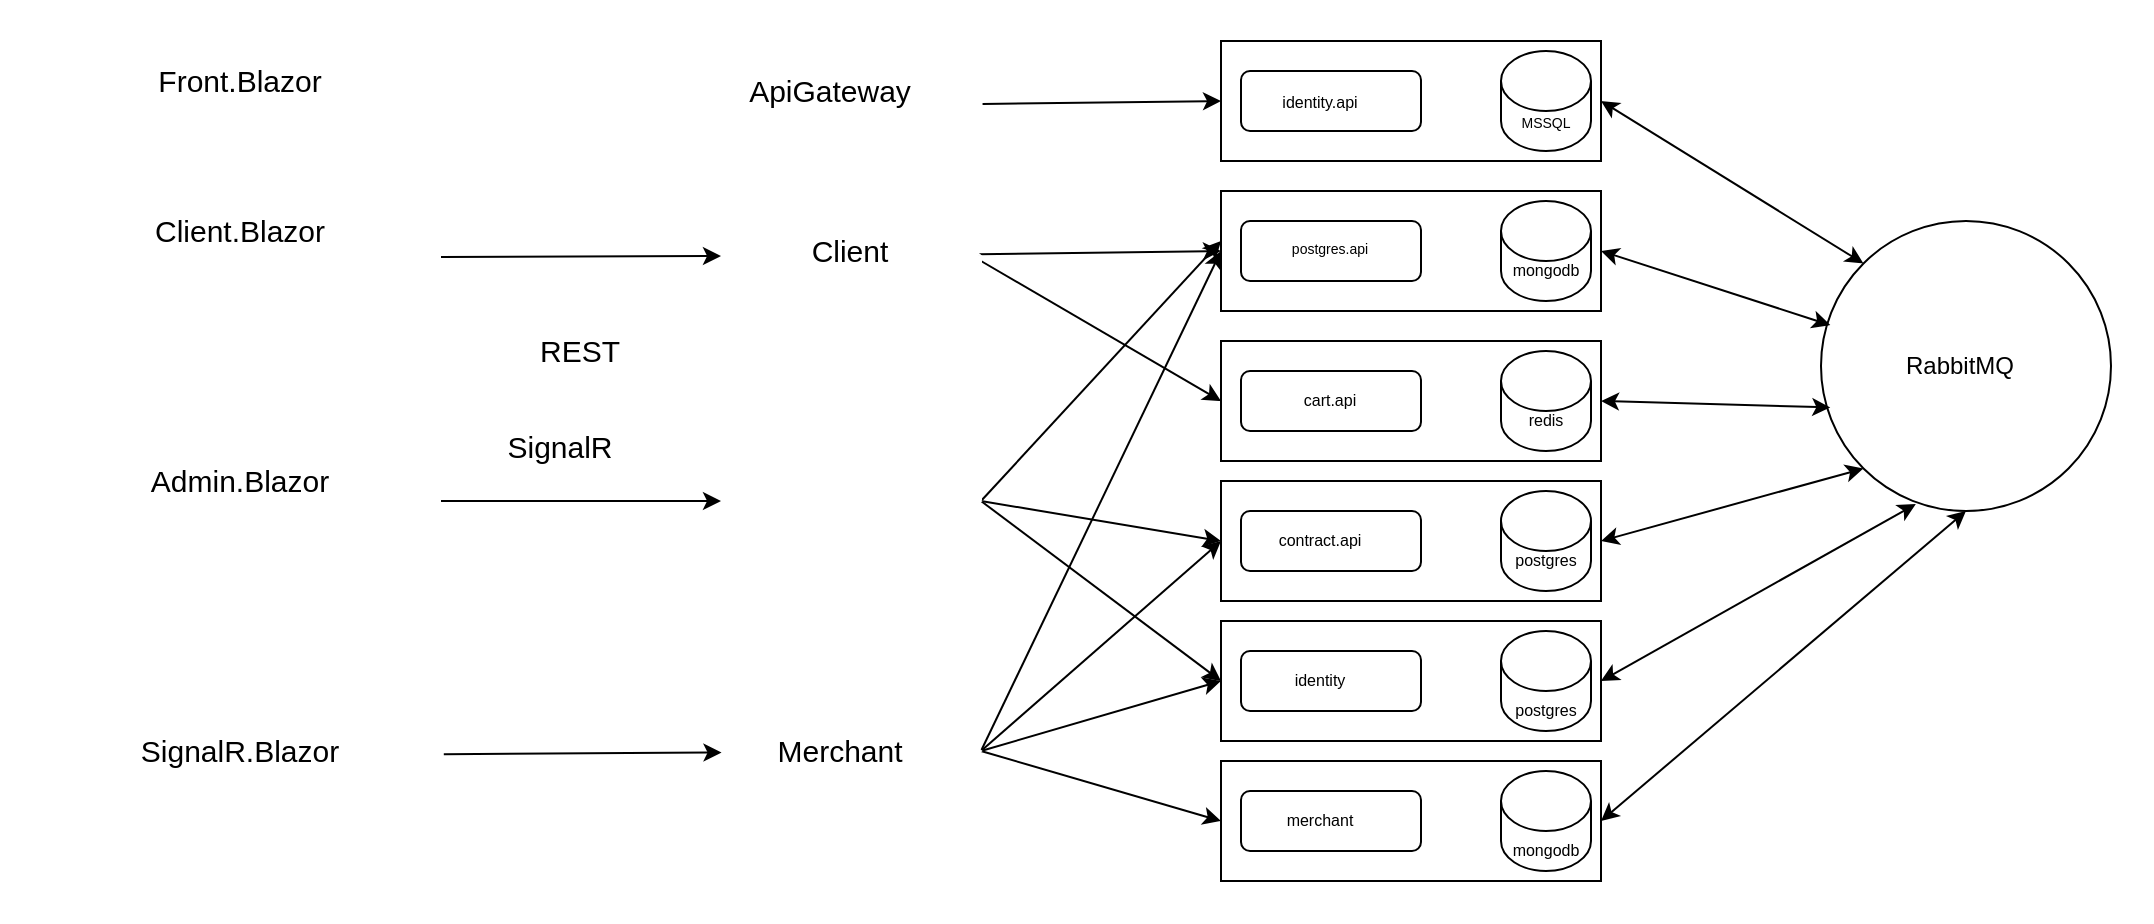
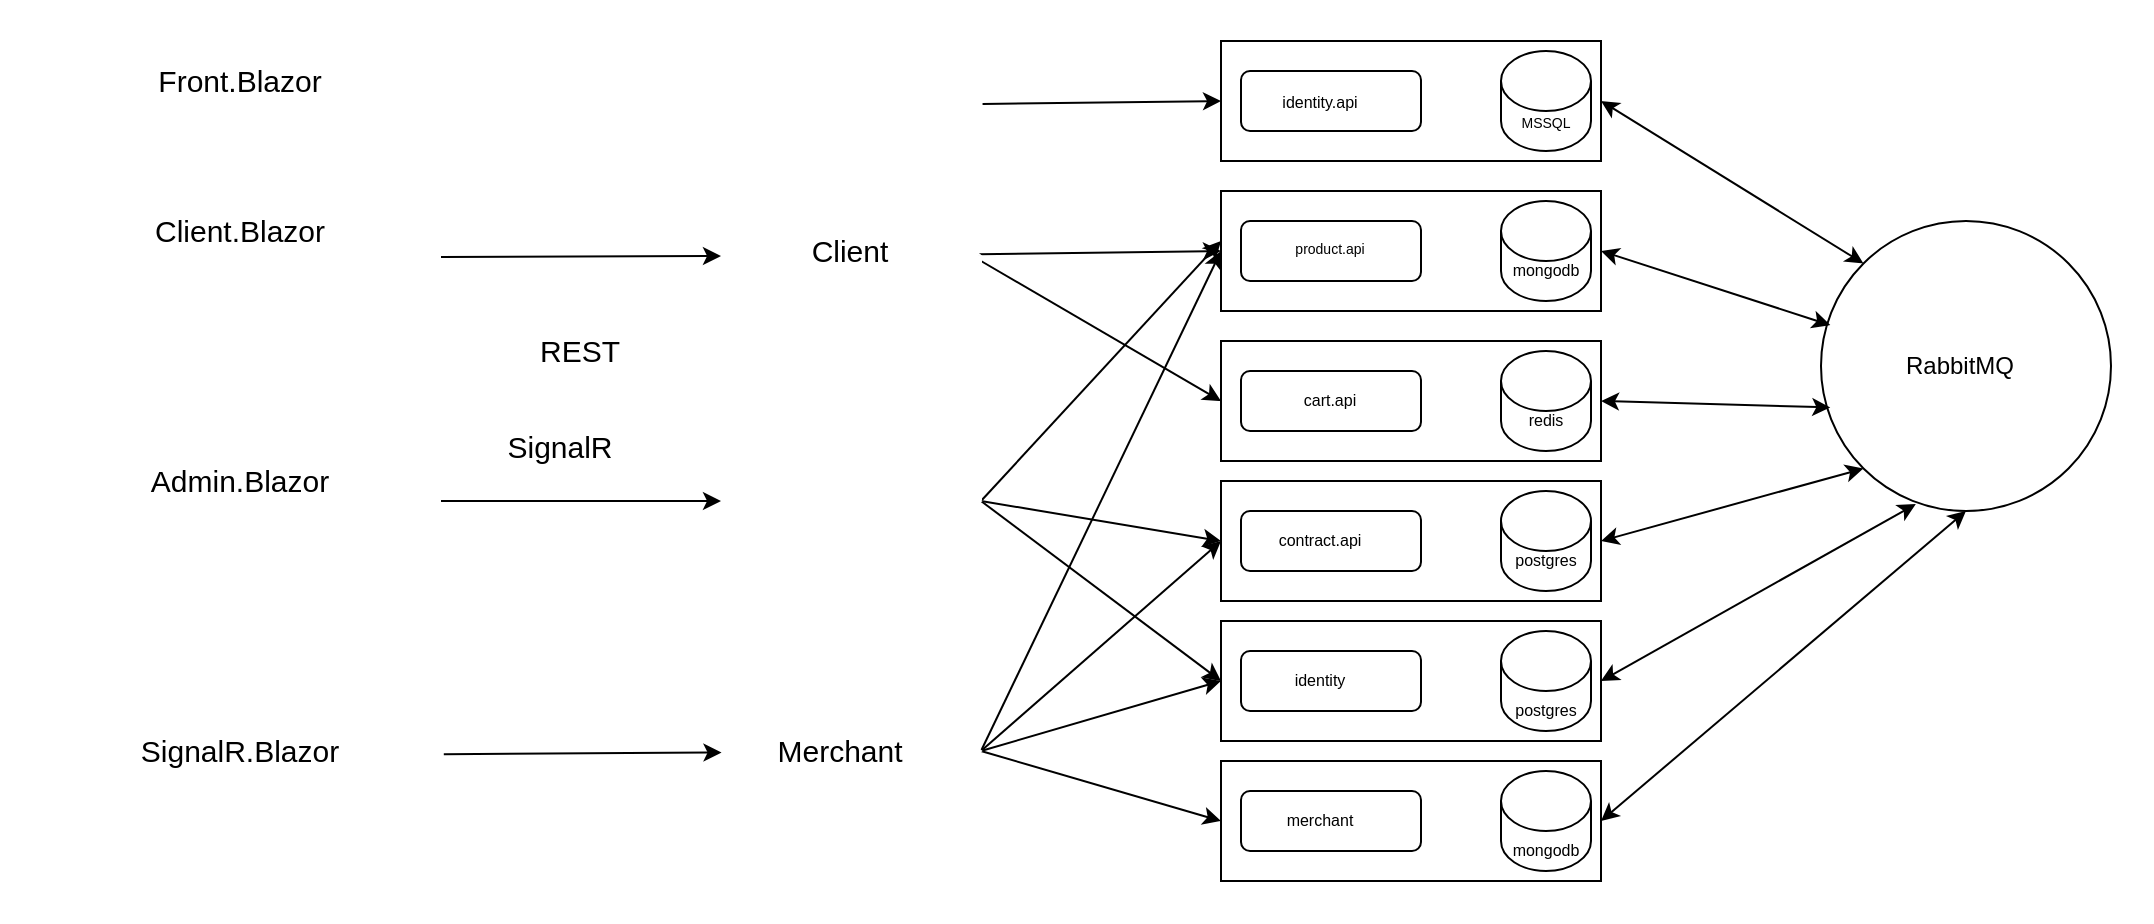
  <mxCell id="0" />
  <mxCell id="1" parent="0" />
  <mxCell id="2" value="" style="ellipse;whiteSpace=wrap;html=1;aspect=fixed;" vertex="1" parent="1"><mxGeometry x="910" y="110" width="145" height="145" as="geometry" /></mxCell>
  <mxCell id="3" value="RabbitMQ" style="text;html=1;strokeColor=none;fillColor=none;align=center;verticalAlign=middle;whiteSpace=wrap;rounded=0;" vertex="1" parent="1"><mxGeometry x="930" y="167.5" width="100" height="30" as="geometry" /></mxCell>
  <mxCell id="4" value="" style="rounded=0;whiteSpace=wrap;html=1;" vertex="1" parent="1"><mxGeometry x="610" y="20" width="190" height="60" as="geometry" /></mxCell>
  <mxCell id="5" value="" style="endArrow=classic;startArrow=classic;html=1;entryX=1;entryY=0.5;entryDx=0;entryDy=0;exitX=0;exitY=0;exitDx=0;exitDy=0;" edge="1" parent="1" source="2" target="4"><mxGeometry width="50" height="50" relative="1" as="geometry"><mxPoint x="740" y="190" as="sourcePoint" /><mxPoint x="790" y="140" as="targetPoint" /></mxGeometry></mxCell>
  <mxCell id="6" value="" style="rounded=1;whiteSpace=wrap;html=1;" vertex="1" parent="1"><mxGeometry x="620" y="35" width="90" height="30" as="geometry" /></mxCell>
  <mxCell id="7" value="" style="shape=cylinder3;whiteSpace=wrap;html=1;boundedLbl=1;backgroundOutline=1;size=15;" vertex="1" parent="1"><mxGeometry x="750" y="25" width="45" height="50" as="geometry" /></mxCell>
  <mxCell id="8" value="" style="rounded=0;whiteSpace=wrap;html=1;" vertex="1" parent="1"><mxGeometry x="610" y="95" width="190" height="60" as="geometry" /></mxCell>
  <mxCell id="9" value="" style="rounded=1;whiteSpace=wrap;html=1;" vertex="1" parent="1"><mxGeometry x="620" y="110" width="90" height="30" as="geometry" /></mxCell>
  <mxCell id="10" value="" style="shape=cylinder3;whiteSpace=wrap;html=1;boundedLbl=1;backgroundOutline=1;size=15;" vertex="1" parent="1"><mxGeometry x="750" y="100" width="45" height="50" as="geometry" /></mxCell>
  <mxCell id="11" value="" style="rounded=0;whiteSpace=wrap;html=1;" vertex="1" parent="1"><mxGeometry x="610" y="170" width="190" height="60" as="geometry" /></mxCell>
  <mxCell id="12" value="" style="rounded=1;whiteSpace=wrap;html=1;" vertex="1" parent="1"><mxGeometry x="620" y="185" width="90" height="30" as="geometry" /></mxCell>
  <mxCell id="13" value="" style="shape=cylinder3;whiteSpace=wrap;html=1;boundedLbl=1;backgroundOutline=1;size=15;" vertex="1" parent="1"><mxGeometry x="750" y="175" width="45" height="50" as="geometry" /></mxCell>
  <mxCell id="14" value="" style="rounded=0;whiteSpace=wrap;html=1;" vertex="1" parent="1"><mxGeometry x="610" y="240" width="190" height="60" as="geometry" /></mxCell>
  <mxCell id="15" value="" style="rounded=1;whiteSpace=wrap;html=1;" vertex="1" parent="1"><mxGeometry x="620" y="255" width="90" height="30" as="geometry" /></mxCell>
  <mxCell id="16" value="" style="shape=cylinder3;whiteSpace=wrap;html=1;boundedLbl=1;backgroundOutline=1;size=15;" vertex="1" parent="1"><mxGeometry x="750" y="245" width="45" height="50" as="geometry" /></mxCell>
  <mxCell id="17" value="" style="endArrow=classic;startArrow=classic;html=1;entryX=0.032;entryY=0.359;entryDx=0;entryDy=0;exitX=1;exitY=0.5;exitDx=0;exitDy=0;entryPerimeter=0;" edge="1" parent="1" source="8" target="2"><mxGeometry width="50" height="50" relative="1" as="geometry"><mxPoint x="640" y="250" as="sourcePoint" /><mxPoint x="690" y="200" as="targetPoint" /></mxGeometry></mxCell>
  <mxCell id="18" value="" style="endArrow=classic;startArrow=classic;html=1;entryX=0.032;entryY=0.643;entryDx=0;entryDy=0;exitX=1;exitY=0.5;exitDx=0;exitDy=0;entryPerimeter=0;" edge="1" parent="1" source="11" target="2"><mxGeometry width="50" height="50" relative="1" as="geometry"><mxPoint x="810" y="135" as="sourcePoint" /><mxPoint x="900" y="135" as="targetPoint" /></mxGeometry></mxCell>
  <mxCell id="19" value="" style="endArrow=classic;startArrow=classic;html=1;entryX=0;entryY=1;entryDx=0;entryDy=0;exitX=1;exitY=0.5;exitDx=0;exitDy=0;" edge="1" parent="1" source="14" target="2"><mxGeometry width="50" height="50" relative="1" as="geometry"><mxPoint x="810" y="210" as="sourcePoint" /><mxPoint x="917.574" y="177.426" as="targetPoint" /></mxGeometry></mxCell>
  <mxCell id="20" value="&lt;font style=&quot;font-size: 8px;&quot;&gt;identity.api&lt;/font&gt;" style="text;html=1;strokeColor=none;fillColor=none;align=center;verticalAlign=middle;whiteSpace=wrap;rounded=0;" vertex="1" parent="1"><mxGeometry x="630" y="35" width="60" height="30" as="geometry" /></mxCell>
  <mxCell id="21" value="&lt;font style=&quot;font-size: 7px;&quot;&gt;MSSQL&lt;/font&gt;" style="text;html=1;strokeColor=none;fillColor=none;align=center;verticalAlign=middle;whiteSpace=wrap;rounded=0;opacity=0;strokeWidth=0;" vertex="1" parent="1"><mxGeometry x="742.5" y="45" width="60" height="30" as="geometry" /></mxCell>
- <mxCell id="22" value="postgres.api" style="text;html=1;strokeColor=none;fillColor=none;align=center;verticalAlign=middle;whiteSpace=wrap;rounded=0;strokeWidth=0;fontSize=7;opacity=0;" vertex="1" parent="1"><mxGeometry x="635" y="110" width="60" height="30" as="geometry" /></mxCell>
+ <mxCell id="22" value="product.api" style="text;html=1;strokeColor=none;fillColor=none;align=center;verticalAlign=middle;whiteSpace=wrap;rounded=0;strokeWidth=0;fontSize=7;opacity=0;" vertex="1" parent="1"><mxGeometry x="635" y="110" width="60" height="30" as="geometry" /></mxCell>
  <mxCell id="23" value="mongodb" style="text;html=1;strokeColor=none;fillColor=none;align=center;verticalAlign=middle;whiteSpace=wrap;rounded=0;strokeWidth=0;fontSize=8;opacity=0;" vertex="1" parent="1"><mxGeometry x="742.5" y="120" width="60" height="30" as="geometry" /></mxCell>
  <mxCell id="24" value="cart.api" style="text;html=1;strokeColor=none;fillColor=none;align=center;verticalAlign=middle;whiteSpace=wrap;rounded=0;strokeWidth=0;fontSize=8;opacity=0;" vertex="1" parent="1"><mxGeometry x="635" y="185" width="60" height="30" as="geometry" /></mxCell>
  <mxCell id="25" value="redis" style="text;html=1;strokeColor=none;fillColor=none;align=center;verticalAlign=middle;whiteSpace=wrap;rounded=0;strokeWidth=0;fontSize=8;opacity=0;" vertex="1" parent="1"><mxGeometry x="742.5" y="195" width="60" height="30" as="geometry" /></mxCell>
  <mxCell id="26" value="" style="rounded=0;whiteSpace=wrap;html=1;" vertex="1" parent="1"><mxGeometry x="610" y="310" width="190" height="60" as="geometry" /></mxCell>
  <mxCell id="27" value="" style="rounded=1;whiteSpace=wrap;html=1;" vertex="1" parent="1"><mxGeometry x="620" y="325" width="90" height="30" as="geometry" /></mxCell>
  <mxCell id="28" value="" style="shape=cylinder3;whiteSpace=wrap;html=1;boundedLbl=1;backgroundOutline=1;size=15;" vertex="1" parent="1"><mxGeometry x="750" y="315" width="45" height="50" as="geometry" /></mxCell>
  <mxCell id="29" value="" style="rounded=0;whiteSpace=wrap;html=1;" vertex="1" parent="1"><mxGeometry x="610" y="380" width="190" height="60" as="geometry" /></mxCell>
  <mxCell id="30" value="" style="rounded=1;whiteSpace=wrap;html=1;" vertex="1" parent="1"><mxGeometry x="620" y="395" width="90" height="30" as="geometry" /></mxCell>
  <mxCell id="31" value="" style="shape=cylinder3;whiteSpace=wrap;html=1;boundedLbl=1;backgroundOutline=1;size=15;" vertex="1" parent="1"><mxGeometry x="750" y="385" width="45" height="50" as="geometry" /></mxCell>
  <mxCell id="32" value="" style="endArrow=classic;startArrow=classic;html=1;fontSize=8;exitX=1;exitY=0.5;exitDx=0;exitDy=0;entryX=0.327;entryY=0.976;entryDx=0;entryDy=0;entryPerimeter=0;" edge="1" parent="1" source="26" target="2"><mxGeometry width="50" height="50" relative="1" as="geometry"><mxPoint x="760" y="380" as="sourcePoint" /><mxPoint x="960" y="190" as="targetPoint" /></mxGeometry></mxCell>
  <mxCell id="33" value="" style="endArrow=classic;startArrow=classic;html=1;fontSize=8;exitX=1;exitY=0.5;exitDx=0;exitDy=0;entryX=0.5;entryY=1;entryDx=0;entryDy=0;" edge="1" parent="1" source="29" target="2"><mxGeometry width="50" height="50" relative="1" as="geometry"><mxPoint x="760" y="310" as="sourcePoint" /><mxPoint x="960" y="190" as="targetPoint" /></mxGeometry></mxCell>
  <mxCell id="34" value="contract.api" style="text;html=1;strokeColor=none;fillColor=none;align=center;verticalAlign=middle;whiteSpace=wrap;rounded=0;strokeWidth=0;fontSize=8;opacity=0;" vertex="1" parent="1"><mxGeometry x="630" y="255" width="60" height="30" as="geometry" /></mxCell>
  <mxCell id="35" value="postgres" style="text;html=1;strokeColor=none;fillColor=none;align=center;verticalAlign=middle;whiteSpace=wrap;rounded=0;strokeWidth=0;fontSize=8;opacity=0;" vertex="1" parent="1"><mxGeometry x="742.5" y="265" width="60" height="30" as="geometry" /></mxCell>
  <mxCell id="36" value="postgres" style="text;html=1;strokeColor=none;fillColor=none;align=center;verticalAlign=middle;whiteSpace=wrap;rounded=0;strokeWidth=0;fontSize=8;opacity=0;" vertex="1" parent="1"><mxGeometry x="742.5" y="340" width="60" height="30" as="geometry" /></mxCell>
  <mxCell id="37" value="identity" style="text;html=1;strokeColor=none;fillColor=none;align=center;verticalAlign=middle;whiteSpace=wrap;rounded=0;strokeWidth=0;fontSize=8;opacity=0;" vertex="1" parent="1"><mxGeometry x="630" y="325" width="60" height="30" as="geometry" /></mxCell>
  <mxCell id="38" value="merchant" style="text;html=1;strokeColor=none;fillColor=none;align=center;verticalAlign=middle;whiteSpace=wrap;rounded=0;strokeWidth=0;fontSize=8;opacity=0;" vertex="1" parent="1"><mxGeometry x="630" y="395" width="60" height="30" as="geometry" /></mxCell>
  <mxCell id="39" value="mongodb" style="text;html=1;strokeColor=none;fillColor=none;align=center;verticalAlign=middle;whiteSpace=wrap;rounded=0;strokeWidth=0;fontSize=8;opacity=0;" vertex="1" parent="1"><mxGeometry x="742.5" y="410" width="60" height="30" as="geometry" /></mxCell>
  <mxCell id="40" style="edgeStyle=none;html=1;entryX=0;entryY=0.5;entryDx=0;entryDy=0;fontSize=15;" edge="1" parent="1" target="11"><mxGeometry relative="1" as="geometry"><mxPoint x="490" y="130" as="sourcePoint" /></mxGeometry></mxCell>
  <mxCell id="41" style="edgeStyle=none;html=1;exitX=1;exitY=0.5;exitDx=0;exitDy=0;fontSize=15;" edge="1" parent="1" source="50"><mxGeometry relative="1" as="geometry"><mxPoint x="610" y="120" as="targetPoint" /></mxGeometry></mxCell>
  <mxCell id="42" style="edgeStyle=none;html=1;entryX=0;entryY=0.5;entryDx=0;entryDy=0;fontSize=15;exitX=1.006;exitY=0.075;exitDx=0;exitDy=0;exitPerimeter=0;" edge="1" parent="1" source="43" target="4"><mxGeometry relative="1" as="geometry" /></mxCell>
  <mxCell id="43" value="" style="rounded=0;whiteSpace=wrap;html=1;strokeColor=#FFFFFF;strokeWidth=1;fontSize=8;fillColor=none;gradientColor=default;" vertex="1" parent="1"><mxGeometry y="20" width="130" height="420" as="geometry" x="360" /></mxCell>
  <mxCell id="44" style="edgeStyle=none;html=1;entryX=0;entryY=0.5;entryDx=0;entryDy=0;fontSize=15;" edge="1" parent="1" source="45" target="8"><mxGeometry relative="1" as="geometry" /></mxCell>
  <mxCell id="45" value="" style="rhombus;whiteSpace=wrap;html=1;strokeColor=#FFFFFF;strokeWidth=1;fontSize=8;fillColor=none;gradientColor=default;" vertex="1" parent="1"><mxGeometry y="75" width="130" height="105" as="geometry" x="360" /></mxCell>
- <mxCell id="46" value="&lt;font style=&quot;font-size: 15px;&quot;&gt;ApiGateway&lt;/font&gt;" style="text;html=1;strokeColor=none;fillColor=none;align=center;verticalAlign=middle;whiteSpace=wrap;rounded=0;strokeWidth=1;fontSize=8;" vertex="1" parent="1"><mxGeometry x="380" y="30" width="70" height="30" as="geometry" /></mxCell>
  <mxCell id="47" value="Client" style="text;html=1;strokeColor=none;fillColor=none;align=center;verticalAlign=middle;whiteSpace=wrap;rounded=0;strokeWidth=1;fontSize=15;" vertex="1" parent="1"><mxGeometry x="395" y="105" width="60" height="40" as="geometry" /></mxCell>
  <mxCell id="48" style="edgeStyle=none;html=1;entryX=0;entryY=0.5;entryDx=0;entryDy=0;fontSize=15;exitX=1;exitY=0.5;exitDx=0;exitDy=0;" edge="1" parent="1" source="50" target="14"><mxGeometry relative="1" as="geometry" /></mxCell>
  <mxCell id="49" style="edgeStyle=none;html=1;entryX=0;entryY=0.5;entryDx=0;entryDy=0;fontSize=15;exitX=1;exitY=0.5;exitDx=0;exitDy=0;" edge="1" parent="1" source="50" target="26"><mxGeometry relative="1" as="geometry" /></mxCell>
  <mxCell id="50" value="" style="rhombus;whiteSpace=wrap;html=1;strokeColor=#FFFFFF;strokeWidth=1;fontSize=15;fillColor=none;gradientColor=default;" vertex="1" parent="1"><mxGeometry y="200" width="130" height="100" as="geometry" x="360" /></mxCell>
  <mxCell id="51" style="edgeStyle=none;html=1;entryX=0;entryY=0.5;entryDx=0;entryDy=0;fontSize=15;exitX=1;exitY=0.5;exitDx=0;exitDy=0;" edge="1" parent="1" source="55" target="14"><mxGeometry relative="1" as="geometry" /></mxCell>
  <mxCell id="52" style="edgeStyle=none;html=1;entryX=0;entryY=0.5;entryDx=0;entryDy=0;fontSize=15;exitX=1;exitY=0.5;exitDx=0;exitDy=0;" edge="1" parent="1" source="55" target="29"><mxGeometry relative="1" as="geometry" /></mxCell>
  <mxCell id="53" style="edgeStyle=none;html=1;entryX=0;entryY=0.5;entryDx=0;entryDy=0;fontSize=15;exitX=1;exitY=0.5;exitDx=0;exitDy=0;" edge="1" parent="1" source="55" target="26"><mxGeometry relative="1" as="geometry" /></mxCell>
  <mxCell id="54" style="edgeStyle=none;html=1;entryX=0;entryY=0.5;entryDx=0;entryDy=0;fontSize=15;exitX=1;exitY=0.5;exitDx=0;exitDy=0;" edge="1" parent="1" source="55" target="8"><mxGeometry relative="1" as="geometry" /></mxCell>
  <mxCell id="55" value="" style="rhombus;whiteSpace=wrap;html=1;strokeColor=#FFFFFF;strokeWidth=1;fontSize=15;fillColor=none;gradientColor=default;" vertex="1" parent="1"><mxGeometry y="325" width="130" height="100" as="geometry" x="360" /></mxCell>
  <mxCell id="56" value="Merchant" style="text;html=1;strokeColor=none;fillColor=none;align=center;verticalAlign=middle;whiteSpace=wrap;rounded=0;strokeWidth=1;fontSize=15;" vertex="1" parent="1"><mxGeometry x="390" y="360" width="60" height="30" as="geometry" /></mxCell>
  <mxCell id="57" style="edgeStyle=none;html=1;entryX=0.002;entryY=0.847;entryDx=0;entryDy=0;entryPerimeter=0;fontSize=15;exitX=1.007;exitY=0.849;exitDx=0;exitDy=0;exitPerimeter=0;" edge="1" parent="1" source="58" target="43"><mxGeometry relative="1" as="geometry" /></mxCell>
  <mxCell id="58" value="" style="rounded=0;whiteSpace=wrap;html=1;strokeColor=#FFFFFF;strokeWidth=1;fontSize=15;fillColor=none;gradientColor=default;" vertex="1" parent="1"><mxGeometry x="20" y="20" width="200" height="420" as="geometry" /></mxCell>
  <mxCell id="59" style="edgeStyle=none;html=1;entryX=0;entryY=0.5;entryDx=0;entryDy=0;fontSize=15;" edge="1" parent="1" target="45"><mxGeometry relative="1" as="geometry"><mxPoint x="220" y="128" as="sourcePoint" /></mxGeometry></mxCell>
  <mxCell id="60" value="" style="shape=document;whiteSpace=wrap;html=1;boundedLbl=1;strokeColor=#FFFFFF;strokeWidth=1;fontSize=15;fillColor=none;gradientColor=default;" vertex="1" parent="1"><mxGeometry x="60" y="80" width="120" height="80" as="geometry" /></mxCell>
  <mxCell id="61" value="" style="shape=document;whiteSpace=wrap;html=1;boundedLbl=1;strokeColor=#FFFFFF;strokeWidth=1;fontSize=15;fillColor=none;gradientColor=default;" vertex="1" parent="1"><mxGeometry x="60" y="210" width="120" height="80" as="geometry" /></mxCell>
  <mxCell id="62" value="" style="shape=document;whiteSpace=wrap;html=1;boundedLbl=1;strokeColor=#FFFFFF;strokeWidth=1;fontSize=15;fillColor=none;gradientColor=default;" vertex="1" parent="1"><mxGeometry x="60" y="335" width="120" height="80" as="geometry" /></mxCell>
  <mxCell id="63" value="Client.Blazor" style="text;html=1;strokeColor=none;fillColor=none;align=center;verticalAlign=middle;whiteSpace=wrap;rounded=0;strokeWidth=1;fontSize=15;" vertex="1" parent="1"><mxGeometry x="90" y="100" width="60" height="30" as="geometry" /></mxCell>
  <mxCell id="64" value="Admin.Blazor" style="text;html=1;strokeColor=none;fillColor=none;align=center;verticalAlign=middle;whiteSpace=wrap;rounded=0;strokeWidth=1;fontSize=15;" vertex="1" parent="1"><mxGeometry x="90" y="225" width="60" height="30" as="geometry" /></mxCell>
  <mxCell id="65" value="SignalR.Blazor" style="text;html=1;strokeColor=none;fillColor=none;align=center;verticalAlign=middle;whiteSpace=wrap;rounded=0;strokeWidth=1;fontSize=15;" vertex="1" parent="1"><mxGeometry x="90" y="360" width="60" height="30" as="geometry" /></mxCell>
  <mxCell id="66" style="edgeStyle=none;html=1;entryX=0;entryY=0.5;entryDx=0;entryDy=0;fontSize=15;" edge="1" parent="1" target="50"><mxGeometry relative="1" as="geometry"><mxPoint x="220" y="250" as="sourcePoint" /><mxPoint x="370" y="137.5" as="targetPoint" /></mxGeometry></mxCell>
  <mxCell id="67" value="Front.Blazor" style="text;html=1;strokeColor=none;fillColor=none;align=center;verticalAlign=middle;whiteSpace=wrap;rounded=0;strokeWidth=1;fontSize=15;" vertex="1" parent="1"><mxGeometry x="90" y="25" width="60" height="30" as="geometry" /></mxCell>
  <mxCell id="68" value="" style="shape=parallelogram;perimeter=parallelogramPerimeter;whiteSpace=wrap;html=1;fixedSize=1;strokeColor=#FFFFFF;strokeWidth=1;fontSize=15;fillColor=none;gradientColor=default;" vertex="1" parent="1"><mxGeometry x="230" y="160" width="120" height="30" as="geometry" /></mxCell>
  <mxCell id="69" value="" style="shape=parallelogram;perimeter=parallelogramPerimeter;whiteSpace=wrap;html=1;fixedSize=1;strokeColor=#FFFFFF;strokeWidth=1;fontSize=15;fillColor=none;gradientColor=default;" vertex="1" parent="1"><mxGeometry x="230" y="205" width="120" height="35" as="geometry" /></mxCell>
  <mxCell id="70" value="REST" style="text;html=1;strokeColor=none;fillColor=none;align=center;verticalAlign=middle;whiteSpace=wrap;rounded=0;strokeWidth=1;fontSize=15;" vertex="1" parent="1"><mxGeometry x="260" y="160" width="60" height="30" as="geometry" /></mxCell>
  <mxCell id="71" value="SignalR" style="text;html=1;strokeColor=none;fillColor=none;align=center;verticalAlign=middle;whiteSpace=wrap;rounded=0;strokeWidth=1;fontSize=15;" vertex="1" parent="1"><mxGeometry x="250" y="207.5" width="60" height="30" as="geometry" /></mxCell>
